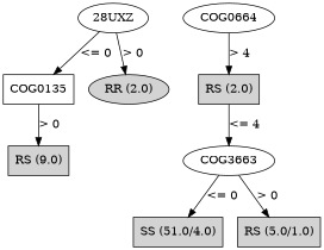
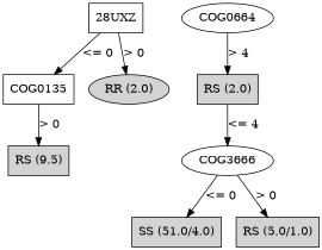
  digraph {
    node [shape=box style=filled]
-   n1 [label="28UXZ" shape="" style=""]
+   n1 [label="28UXZ" style=""]
    n2 [label=COG0135 style=""]
    n3 [label="RR (2.0)" shape=ellipse]
-   n4 [label="RS (9.0)"]
+   n4 [label="RS (9.5)"]
    n5 [label=COG0664 shape="" style=""]
    n6 [label="RS (2.0)"]
-   n7 [label=COG3663 shape="" style=""]
+   n7 [label=COG3666 shape="" style=""]
    n8 [label="SS (51.0/4.0)"]
    n9 [label="RS (5.0/1.0)"]
    n1 -> n2 [label="<= 0"]
    n1 -> n3 [label="> 0"]
    n2 -> n4 [label="> 0"]
    n5 -> n6 [label="> 4"]
    n6 -> n7 [label="<= 4"]
    n7 -> n8 [label="<= 0"]
    n7 -> n9 [label="> 0"]
  }
